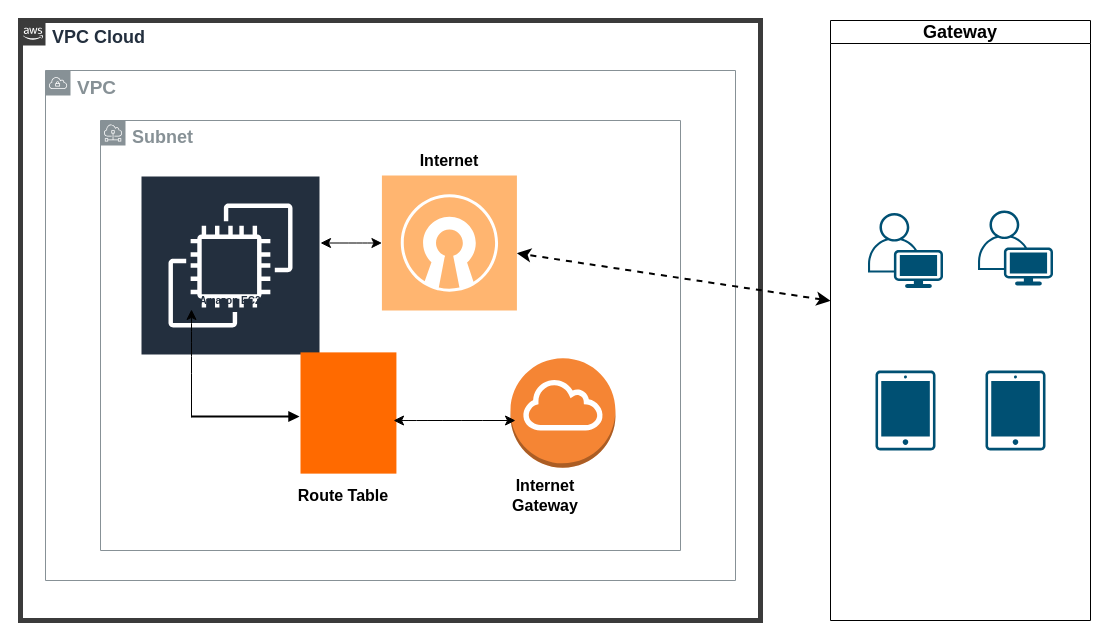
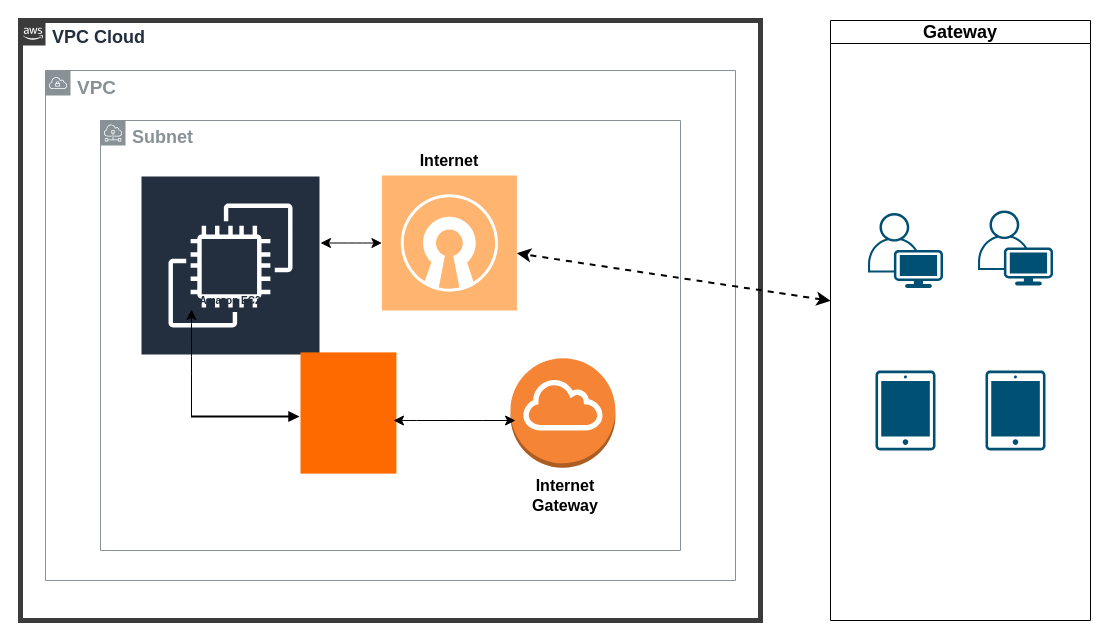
  <mxCell id="0" />
  <mxCell id="1" parent="0" />
  <mxCell id="2" value="&lt;font style=&quot;font-size: 18px;&quot;&gt;&lt;b&gt;VPC Cloud&lt;/b&gt;&lt;/font&gt;" style="points=[[0,0],[0.25,0],[0.5,0],[0.75,0],[1,0],[1,0.25],[1,0.5],[1,0.75],[1,1],[0.75,1],[0.5,1],[0.25,1],[0,1],[0,0.75],[0,0.5],[0,0.25]];outlineConnect=0;gradientColor=none;html=1;whiteSpace=wrap;fontSize=12;fontStyle=0;shape=mxgraph.aws4.group;grIcon=mxgraph.aws4.group_aws_cloud_alt;strokeColor=#3B3B3B;fillColor=none;verticalAlign=top;align=left;spacingLeft=30;fontColor=#232F3E;dashed=0;labelBackgroundColor=#ffffff;container=1;pointerEvents=0;collapsible=0;recursiveResize=0;strokeWidth=5;" parent="1" vertex="1"><mxGeometry x="20" y="20" width="740" height="600" as="geometry" /></mxCell>
  <mxCell id="3" value="&lt;font style=&quot;font-size: 19px;&quot;&gt;&lt;b&gt;VPC&lt;/b&gt;&lt;/font&gt;" style="sketch=0;outlineConnect=0;gradientColor=none;html=1;whiteSpace=wrap;fontSize=12;fontStyle=0;shape=mxgraph.aws4.group;grIcon=mxgraph.aws4.group_vpc;strokeColor=#879196;fillColor=none;verticalAlign=top;align=left;spacingLeft=30;fontColor=#879196;dashed=0;" vertex="1" parent="2"><mxGeometry x="25" y="50" width="690" height="510" as="geometry" /></mxCell>
  <mxCell id="4" value="&lt;font style=&quot;font-size: 18px;&quot;&gt;&lt;b&gt;Subnet&lt;/b&gt;&lt;/font&gt;" style="sketch=0;outlineConnect=0;gradientColor=none;html=1;whiteSpace=wrap;fontSize=12;fontStyle=0;shape=mxgraph.aws4.group;grIcon=mxgraph.aws4.group_subnet;strokeColor=#879196;fillColor=none;verticalAlign=top;align=left;spacingLeft=30;fontColor=#879196;dashed=0;" vertex="1" parent="2"><mxGeometry x="80" y="100" width="580" height="430" as="geometry" /></mxCell>
  <mxCell id="5" value="Amazon EC2" style="sketch=0;outlineConnect=0;fontColor=#232F3E;gradientColor=none;strokeColor=#ffffff;fillColor=#232F3E;dashed=0;verticalLabelPosition=middle;verticalAlign=bottom;align=center;html=1;whiteSpace=wrap;fontSize=10;fontStyle=1;spacing=3;shape=mxgraph.aws4.productIcon;prIcon=mxgraph.aws4.ec2;" vertex="1" parent="2"><mxGeometry x="120" y="155" width="180" height="135" as="geometry" /></mxCell>
  <mxCell id="6" value="" style="edgeStyle=none;curved=1;rounded=0;orthogonalLoop=1;jettySize=auto;html=1;fontSize=12;startSize=8;endSize=8;startArrow=classic;startFill=1;" edge="1" parent="2" source="7" target="5"><mxGeometry relative="1" as="geometry" /></mxCell>
  <mxCell id="7" value="" style="sketch=0;pointerEvents=1;shadow=0;dashed=0;html=1;strokeColor=none;fillColor=#FFB570;labelPosition=center;verticalLabelPosition=bottom;verticalAlign=top;align=center;outlineConnect=0;shape=mxgraph.veeam2.open_vpn;" vertex="1" parent="2"><mxGeometry x="361.42" y="155" width="135" height="135" as="geometry" /></mxCell>
  <mxCell id="8" value="" style="points=[];aspect=fixed;html=1;align=center;shadow=0;dashed=0;fillColor=#FF6A00;strokeColor=none;shape=mxgraph.alibaba_cloud.route_table;" vertex="1" parent="2"><mxGeometry x="280" y="331.88" width="95.92" height="121.25" as="geometry" /></mxCell>
  <mxCell id="9" value="" style="outlineConnect=0;dashed=0;verticalLabelPosition=bottom;verticalAlign=top;align=center;html=1;shape=mxgraph.aws3.internet_gateway;fillColor=#F58534;gradientColor=none;" vertex="1" parent="2"><mxGeometry x="490" y="337.76" width="104.94" height="109.5" as="geometry" /></mxCell>
  <mxCell id="10" value="" style="edgeStyle=none;curved=1;rounded=0;orthogonalLoop=1;jettySize=auto;html=1;fontSize=12;startSize=8;endSize=8;" edge="1" parent="2" source="11" target="7"><mxGeometry relative="1" as="geometry" /></mxCell>
  <mxCell id="11" value="&lt;b&gt;Internet&lt;/b&gt;" style="text;strokeColor=none;fillColor=none;html=1;align=center;verticalAlign=middle;whiteSpace=wrap;rounded=0;fontSize=16;" vertex="1" parent="2"><mxGeometry x="375.92" y="125" width="106" height="30" as="geometry" /></mxCell>
- <mxCell id="12" value="&lt;b&gt;Route Table&lt;/b&gt;" style="text;strokeColor=none;fillColor=none;html=1;align=center;verticalAlign=middle;whiteSpace=wrap;rounded=0;fontSize=16;" vertex="1" parent="2"><mxGeometry x="269.92" y="460" width="106" height="30" as="geometry" /></mxCell>
- <mxCell id="13" value="&lt;b&gt;Internet Gateway&lt;/b&gt;" style="text;strokeColor=none;fillColor=none;html=1;align=center;verticalAlign=middle;whiteSpace=wrap;rounded=0;fontSize=16;" vertex="1" parent="2"><mxGeometry x="470" y="460" width="110" height="30" as="geometry" /></mxCell>
+ <mxCell id="13" value="&lt;b&gt;Internet Gateway&lt;/b&gt;" style="text;strokeColor=none;fillColor=none;html=1;align=center;verticalAlign=middle;whiteSpace=wrap;rounded=0;fontSize=16;" vertex="1" parent="2"><mxGeometry x="490" y="460" width="110" height="30" as="geometry" /></mxCell>
  <mxCell id="14" value="" style="endArrow=none;html=1;rounded=0;fontSize=12;startSize=8;endSize=8;curved=1;startArrow=classic;startFill=1;" edge="1" parent="2"><mxGeometry width="50" height="50" relative="1" as="geometry"><mxPoint x="171" y="289" as="sourcePoint" /><mxPoint x="171" y="397" as="targetPoint" /></mxGeometry></mxCell>
  <mxCell id="15" value="" style="endArrow=block;html=1;rounded=0;fontSize=12;curved=1;strokeWidth=2;startArrow=none;startFill=0;endFill=1;" edge="1" parent="2"><mxGeometry width="50" height="50" relative="1" as="geometry"><mxPoint x="171" y="396" as="sourcePoint" /><mxPoint x="279" y="396" as="targetPoint" /></mxGeometry></mxCell>
  <mxCell id="16" value="" style="endArrow=classic;startArrow=classic;html=1;rounded=0;fontSize=12;startSize=8;endSize=8;curved=1;exitX=0.97;exitY=0.562;exitDx=0;exitDy=0;exitPerimeter=0;" edge="1" parent="2" source="8"><mxGeometry width="50" height="50" relative="1" as="geometry"><mxPoint x="410" y="430" as="sourcePoint" /><mxPoint x="495" y="400" as="targetPoint" /></mxGeometry></mxCell>
  <mxCell id="17" style="edgeStyle=none;curved=1;rounded=0;orthogonalLoop=1;jettySize=auto;html=1;fontSize=12;startSize=8;endSize=8;startArrow=classic;startFill=1;dashed=1;strokeWidth=2;" edge="1" parent="1" source="18" target="7"><mxGeometry relative="1" as="geometry" /></mxCell>
  <mxCell id="18" value="&lt;font style=&quot;font-size: 18px;&quot;&gt;Gateway&lt;/font&gt;" style="swimlane;whiteSpace=wrap;html=1;" vertex="1" parent="1"><mxGeometry x="830" y="20" width="260" height="600" as="geometry" /></mxCell>
  <mxCell id="19" value="" style="points=[[0.35,0,0],[0.98,0.51,0],[1,0.71,0],[0.67,1,0],[0,0.795,0],[0,0.65,0]];verticalLabelPosition=bottom;sketch=0;html=1;verticalAlign=top;aspect=fixed;align=center;pointerEvents=1;shape=mxgraph.cisco19.user;fillColor=#005073;strokeColor=none;" vertex="1" parent="18"><mxGeometry x="37.5" y="192.5" width="75" height="75" as="geometry" /></mxCell>
  <mxCell id="20" value="" style="points=[[0.35,0,0],[0.98,0.51,0],[1,0.71,0],[0.67,1,0],[0,0.795,0],[0,0.65,0]];verticalLabelPosition=bottom;sketch=0;html=1;verticalAlign=top;aspect=fixed;align=center;pointerEvents=1;shape=mxgraph.cisco19.user;fillColor=#005073;strokeColor=none;" vertex="1" parent="18"><mxGeometry x="147.5" y="190" width="75" height="75" as="geometry" /></mxCell>
  <mxCell id="21" value="" style="sketch=0;points=[[0.015,0.015,0],[0.985,0.015,0],[0.985,0.985,0],[0.015,0.985,0],[0.25,0,0],[0.5,0,0],[0.75,0,0],[1,0.25,0],[1,0.5,0],[1,0.75,0],[0.75,1,0],[0.5,1,0],[0.25,1,0],[0,0.75,0],[0,0.5,0],[0,0.25,0]];verticalLabelPosition=bottom;html=1;verticalAlign=top;aspect=fixed;align=center;pointerEvents=1;shape=mxgraph.cisco19.handheld;fillColor=#005073;strokeColor=none;" vertex="1" parent="18"><mxGeometry x="45" y="350" width="60" height="80" as="geometry" /></mxCell>
  <mxCell id="22" value="" style="sketch=0;points=[[0.015,0.015,0],[0.985,0.015,0],[0.985,0.985,0],[0.015,0.985,0],[0.25,0,0],[0.5,0,0],[0.75,0,0],[1,0.25,0],[1,0.5,0],[1,0.75,0],[0.75,1,0],[0.5,1,0],[0.25,1,0],[0,0.75,0],[0,0.5,0],[0,0.25,0]];verticalLabelPosition=bottom;html=1;verticalAlign=top;aspect=fixed;align=center;pointerEvents=1;shape=mxgraph.cisco19.handheld;fillColor=#005073;strokeColor=none;" vertex="1" parent="18"><mxGeometry x="155" y="350" width="60" height="80" as="geometry" /></mxCell>
